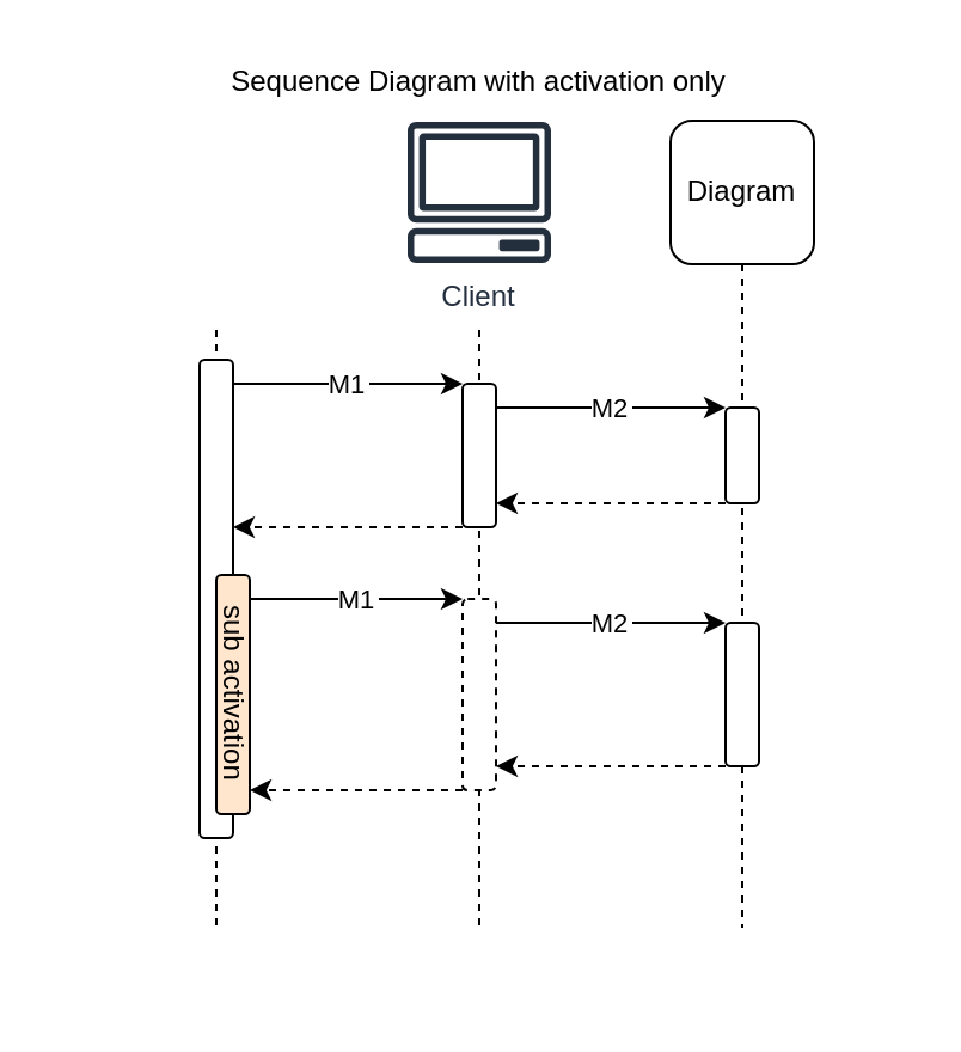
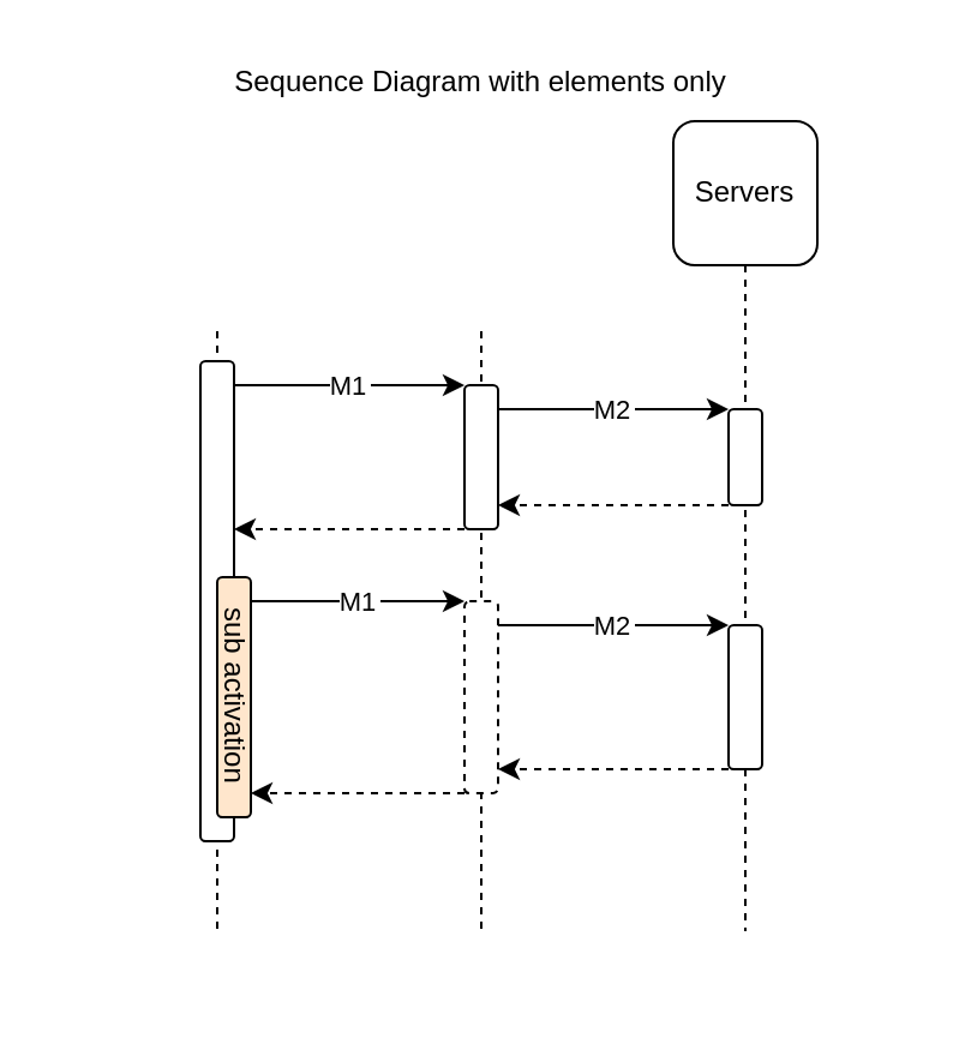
  <mxCell id="0" />
  <mxCell id="1" parent="0" />
- <mxCell style="verticalAlign=top;aspect=fixed;align=center;spacingLeft=5;spacingRight=5;spacingBottom=5;strokeColor=none;" id="2" parent="1" value="Sequence Diagram with activation only" vertex="1"><mxGeometry as="geometry" width="360" height="397.5" x="20" y="20" /></mxCell>
+ <mxCell style="verticalAlign=top;aspect=fixed;align=center;spacingLeft=5;spacingRight=5;spacingBottom=5;strokeColor=none;" id="2" parent="1" value="Sequence Diagram with elements only" vertex="1"><mxGeometry as="geometry" width="360" height="397.5" x="20" y="20" /></mxCell>
  <mxCell style="verticalAlign=top;aspect=fixed;align=center;spacingLeft=5;spacingRight=5;spacingBottom=5;noLabel=1;opacity=0;" id="3" parent="2" value="Participant" vertex="1"><mxGeometry as="geometry" width="110" height="367.5" x="15" y="15" /></mxCell>
  <mxCell style="rounded=1;whiteSpace=wrap;verticalAlign=middle;align=center;line;strokeWidth=1;direction=south;html=1;dashed=1;" id="4" parent="3" value=" " vertex="1"><mxGeometry height="250" as="geometry" width="60" x="25" y="102.5" /></mxCell>
  <mxCell style="verticalAlign=top;aspect=fixed;align=center;spacingLeft=5;spacingRight=5;spacingBottom=5;noLabel=1;opacity=0;" id="5" parent="3" value="Rows" vertex="1"><mxGeometry x="55" y="105" as="geometry" width="0" height="0" /></mxCell>
  <mxCell style="rounded=1;whiteSpace=wrap;verticalAlign=middle;align=center;textDirection=vertical-rl;" id="6" parent="5" value=" " vertex="1"><mxGeometry width="14" height="200" x="-7" y="10" as="geometry" /></mxCell>
  <mxCell style="rounded=1;whiteSpace=wrap;verticalAlign=middle;align=center;textDirection=vertical-rl;fillColor=#ffe6cc;" id="7" parent="5" value="sub activation" vertex="1"><mxGeometry width="14" height="100" x="0" y="100" as="geometry" /></mxCell>
  <mxCell style="verticalAlign=top;aspect=fixed;align=center;spacingLeft=5;spacingRight=5;spacingBottom=5;noLabel=1;opacity=0;" id="8" parent="2" value="Participant" vertex="1"><mxGeometry as="geometry" width="110" height="367.5" x="125" y="15" /></mxCell>
- <mxCell style="rounded=1;whiteSpace=wrap;verticalAlign=top;align=center;sketch=0;outlineConnect=0;fontColor=#232F3E;gradientColor=none;fillColor=#232F3D;strokeColor=none;dashed=0;verticalLabelPosition=bottom;html=1;fontSize=12;fontStyle=0;aspect=fixed;pointerEvents=1;shape=mxgraph.aws4.client;" id="9" parent="8" value="Client" vertex="1"><mxGeometry width="60" height="60" as="geometry" x="25" y="15" /></mxCell>
  <mxCell style="rounded=1;whiteSpace=wrap;verticalAlign=middle;align=center;line;strokeWidth=1;direction=south;html=1;dashed=1;" id="10" parent="8" value=" " vertex="1"><mxGeometry height="250" as="geometry" width="60" x="25" y="102.5" /></mxCell>
  <mxCell style="verticalAlign=top;aspect=fixed;align=center;spacingLeft=5;spacingRight=5;spacingBottom=5;noLabel=1;opacity=0;" id="11" parent="8" value="Rows" vertex="1"><mxGeometry x="55" y="105" as="geometry" width="0" height="0" /></mxCell>
  <mxCell style="rounded=1;whiteSpace=wrap;verticalAlign=middle;align=center;textDirection=vertical-rl;" id="12" parent="11" value=" " vertex="1"><mxGeometry width="14" height="60" x="-7" y="20" as="geometry" /></mxCell>
  <mxCell style="rounded=1;whiteSpace=wrap;verticalAlign=middle;align=center;textDirection=vertical-rl;dashed=1;" id="13" parent="11" value=" " vertex="1"><mxGeometry width="14" height="80" x="-7" y="110" as="geometry" /></mxCell>
  <mxCell style="verticalAlign=top;aspect=fixed;align=center;spacingLeft=5;spacingRight=5;spacingBottom=5;noLabel=1;opacity=0;" id="14" parent="2" value="Participant" vertex="1"><mxGeometry as="geometry" width="110" height="367.5" x="235" y="15" /></mxCell>
- <mxCell style="rounded=1;whiteSpace=wrap;verticalAlign=middle;align=center;" id="15" parent="14" value="Diagram" vertex="1"><mxGeometry width="60" height="60" as="geometry" x="25" y="15" /></mxCell>
+ <mxCell style="rounded=1;whiteSpace=wrap;verticalAlign=middle;align=center;" id="15" parent="14" value="Servers" vertex="1"><mxGeometry width="60" height="60" as="geometry" x="25" y="15" /></mxCell>
  <mxCell style="rounded=1;whiteSpace=wrap;verticalAlign=middle;align=center;line;strokeWidth=1;direction=south;html=1;dashed=1;" id="16" parent="14" value=" " vertex="1"><mxGeometry height="277.5" as="geometry" width="60" x="25" y="75" /></mxCell>
  <mxCell style="verticalAlign=top;aspect=fixed;align=center;spacingLeft=5;spacingRight=5;spacingBottom=5;noLabel=1;opacity=0;" id="17" parent="14" value="Rows" vertex="1"><mxGeometry x="55" y="105" as="geometry" width="0" height="0" /></mxCell>
  <mxCell style="rounded=1;whiteSpace=wrap;verticalAlign=middle;align=center;textDirection=vertical-rl;" id="18" parent="17" value=" " vertex="1"><mxGeometry width="14" height="40" x="-7" y="30" as="geometry" /></mxCell>
  <mxCell style="rounded=1;whiteSpace=wrap;verticalAlign=middle;align=center;textDirection=vertical-rl;" id="19" parent="17" value=" " vertex="1"><mxGeometry width="14" height="60" x="-7" y="120" as="geometry" /></mxCell>
  <mxCell id="20" parent="1" edge="1" value="M1"><mxGeometry relative="1" as="geometry"><mxPoint as="sourcePoint" x="97" y="160" /><mxPoint as="targetPoint" x="193" y="160" /></mxGeometry></mxCell>
  <mxCell id="21" parent="1" edge="1" value="M1"><mxGeometry relative="1" as="geometry"><mxPoint as="sourcePoint" x="104" y="250" /><mxPoint as="targetPoint" x="193" y="250" /></mxGeometry></mxCell>
  <mxCell id="22" parent="1" edge="1" value="M2"><mxGeometry relative="1" as="geometry"><mxPoint as="sourcePoint" x="207" y="170" /><mxPoint as="targetPoint" x="303" y="170" /></mxGeometry></mxCell>
  <mxCell id="23" parent="1" edge="1" style="dashed=1;" value=" "><mxGeometry relative="1" as="geometry"><mxPoint as="sourcePoint" x="193" y="220" /><mxPoint as="targetPoint" x="97" y="220" /></mxGeometry></mxCell>
  <mxCell id="24" parent="1" edge="1" value="M2"><mxGeometry relative="1" as="geometry"><mxPoint as="sourcePoint" x="207" y="260" /><mxPoint as="targetPoint" x="303" y="260" /></mxGeometry></mxCell>
  <mxCell id="25" parent="1" edge="1" style="dashed=1;" value=" "><mxGeometry relative="1" as="geometry"><mxPoint as="sourcePoint" x="193" y="330" /><mxPoint as="targetPoint" x="104" y="330" /></mxGeometry></mxCell>
  <mxCell id="26" parent="1" edge="1" style="dashed=1;" value=" "><mxGeometry relative="1" as="geometry"><mxPoint as="sourcePoint" x="303" y="210" /><mxPoint as="targetPoint" x="207" y="210" /></mxGeometry></mxCell>
  <mxCell id="27" parent="1" edge="1" style="dashed=1;" value=" "><mxGeometry relative="1" as="geometry"><mxPoint as="sourcePoint" x="303" y="320" /><mxPoint as="targetPoint" x="207" y="320" /></mxGeometry></mxCell>
